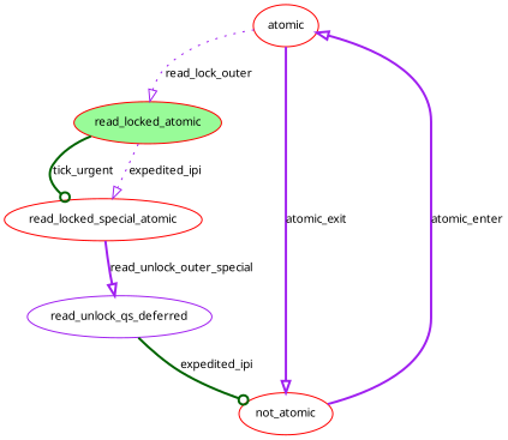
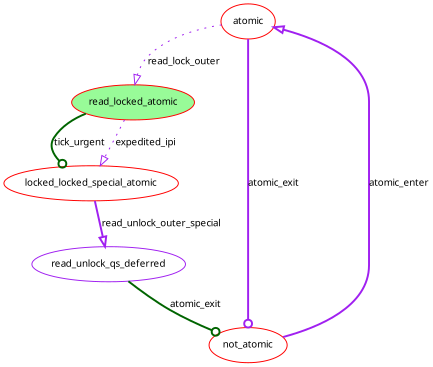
  digraph {
    fontname="Noto Sans"
    nodesep=0.5
    node [color=red fillcolor=white fontname="Noto Sans" fontsize=10 shape=ellipse style=filled]
    edge [arrowhead=onormal color=purple fontname="Noto Sans" fontsize=10 style=bold]
    n1 [label=atomic]
    n2 [fillcolor=palegreen label=read_locked_atomic]
    not_atomic
-   read_locked_special_atomic
+   read_locked_special_atomic [label=locked_locked_special_atomic]
    n5 [color=purple label=read_unlock_qs_deferred]
    n1 -> n2 [label=read_lock_outer style=dotted]
-   n1 -> not_atomic [label=atomic_exit]
+   n1 -> not_atomic [arrowhead=odot label=atomic_exit]
    n2 -> read_locked_special_atomic [arrowhead=odot color=darkgreen label=tick_urgent]
    n2 -> read_locked_special_atomic [label=expedited_ipi style=dotted]
    not_atomic -> n1 [label=atomic_enter]
    read_locked_special_atomic -> n5 [label=read_unlock_outer_special]
-   n5 -> not_atomic [arrowhead=odot color=darkgreen label=expedited_ipi]
+   n5 -> not_atomic [arrowhead=odot color=darkgreen label=atomic_exit]
  }
